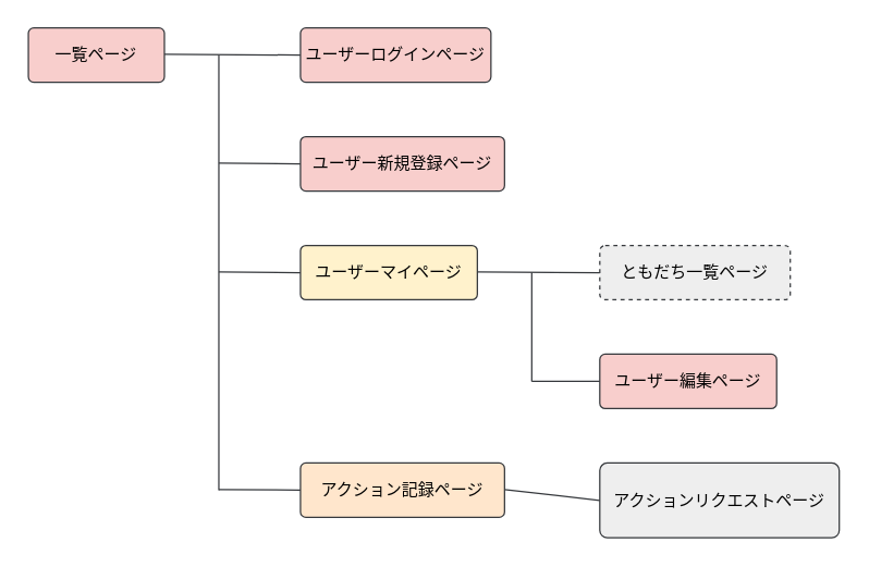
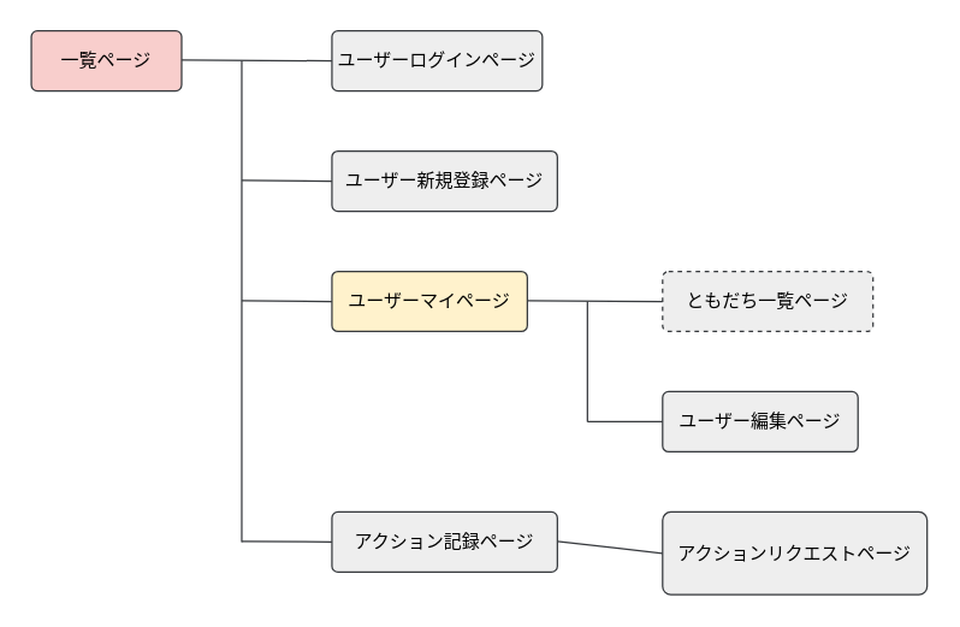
  <mxCell id="0" />
  <mxCell id="1" parent="0" />
  <mxCell id="2" value="一覧ページ" style="rounded=1;arcSize=10;whiteSpace=wrap;html=1;align=center;strokeColor=#36393d;strokeWidth=1;labelBackgroundColor=none;fillColor=#f8cecc;fontStyle=0;fontSize=12;fontColor=#000000;" vertex="1" parent="1"><mxGeometry x="20" y="20" width="100" height="40" as="geometry" /></mxCell>
  <mxCell id="3" value="ともだち一覧ページ" style="rounded=1;arcSize=10;whiteSpace=wrap;html=1;align=center;strokeColor=#36393d;strokeWidth=1;labelBackgroundColor=none;fillColor=#eeeeee;fontStyle=0;fontSize=12;fontColor=#000000;dashed=1;" vertex="1" parent="1"><mxGeometry x="440" y="180" width="140" height="40" as="geometry" /></mxCell>
- <mxCell id="4" value="ユーザー編集ページ" style="rounded=1;arcSize=10;whiteSpace=wrap;html=1;align=center;strokeColor=#36393d;strokeWidth=1;labelBackgroundColor=none;fillColor=#f8cecc;fontStyle=0;fontSize=12;fontColor=#000000;" vertex="1" parent="1"><mxGeometry x="440" y="260" width="130" height="40" as="geometry" /></mxCell>
- <mxCell id="5" value="アクション記録ページ" style="rounded=1;arcSize=10;whiteSpace=wrap;html=1;align=center;strokeColor=#36393d;strokeWidth=1;labelBackgroundColor=none;fillColor=#ffe6cc;fontStyle=0;fontSize=12;fontColor=#000000;" vertex="1" parent="1"><mxGeometry x="220" y="340" width="150" height="40" as="geometry" /></mxCell>
+ <mxCell id="4" value="ユーザー編集ページ" style="rounded=1;arcSize=10;whiteSpace=wrap;html=1;align=center;strokeColor=#36393d;strokeWidth=1;labelBackgroundColor=none;fillColor=#eeeeee;fontStyle=0;fontSize=12;fontColor=#000000;" vertex="1" parent="1"><mxGeometry x="440" y="260" width="130" height="40" as="geometry" /></mxCell>
+ <mxCell id="5" value="アクション記録ページ" style="rounded=1;arcSize=10;whiteSpace=wrap;html=1;align=center;strokeColor=#36393d;strokeWidth=1;labelBackgroundColor=none;fillColor=#eeeeee;fontStyle=0;fontSize=12;fontColor=#000000;" vertex="1" parent="1"><mxGeometry x="220" y="340" width="150" height="40" as="geometry" /></mxCell>
  <mxCell id="6" value="ユーザーマイページ" style="rounded=1;arcSize=10;whiteSpace=wrap;html=1;align=center;strokeColor=#36393d;strokeWidth=1;labelBackgroundColor=none;fillColor=#fff2cc;fontStyle=0;fontSize=12;fontColor=#000000;" vertex="1" parent="1"><mxGeometry x="220" y="180" width="130" height="40" as="geometry" /></mxCell>
- <mxCell id="7" value="ユーザー新規登録ページ" style="rounded=1;arcSize=10;whiteSpace=wrap;html=1;align=center;strokeColor=#36393d;strokeWidth=1;labelBackgroundColor=none;fillColor=#f8cecc;fontStyle=0;fontSize=12;fontColor=#000000;" vertex="1" parent="1"><mxGeometry x="220" y="100" width="150" height="40" as="geometry" /></mxCell>
- <mxCell id="8" value="ユーザーログインページ" style="rounded=1;arcSize=10;whiteSpace=wrap;html=1;align=center;strokeColor=#36393d;strokeWidth=1;labelBackgroundColor=none;fillColor=#f8cecc;fontStyle=0;fontSize=12;fontColor=#000000;" vertex="1" parent="1"><mxGeometry x="220" y="20" width="140" height="40" as="geometry" /></mxCell>
+ <mxCell id="7" value="ユーザー新規登録ページ" style="rounded=1;arcSize=10;whiteSpace=wrap;html=1;align=center;strokeColor=#36393d;strokeWidth=1;labelBackgroundColor=none;fillColor=#eeeeee;fontStyle=0;fontSize=12;fontColor=#000000;" vertex="1" parent="1"><mxGeometry x="220" y="100" width="150" height="40" as="geometry" /></mxCell>
+ <mxCell id="8" value="ユーザーログインページ" style="rounded=1;arcSize=10;whiteSpace=wrap;html=1;align=center;strokeColor=#36393d;strokeWidth=1;labelBackgroundColor=none;fillColor=#eeeeee;fontStyle=0;fontSize=12;fontColor=#000000;" vertex="1" parent="1"><mxGeometry x="220" y="20" width="140" height="40" as="geometry" /></mxCell>
  <mxCell id="9" value="アクションリクエストページ" style="rounded=1;arcSize=10;whiteSpace=wrap;html=1;align=center;strokeColor=#36393d;strokeWidth=1;labelBackgroundColor=none;fillColor=#eeeeee;fontStyle=0;fontSize=12;fontColor=#000000;" vertex="1" parent="1"><mxGeometry x="440" y="340" width="176" height="55" as="geometry" /></mxCell>
  <mxCell id="10" value="" style="endArrow=none;html=1;rounded=0;strokeColor=#36393d;strokeWidth=1;fontColor=#000000;labelBackgroundColor=none;fillColor=#eeeeee;fontStyle=0;fontSize=12;" edge="1" parent="1"><mxGeometry relative="1" as="geometry"><mxPoint x="160" y="40" as="sourcePoint" /><mxPoint x="160" y="360" as="targetPoint" /></mxGeometry></mxCell>
  <mxCell id="11" value="" style="endArrow=none;html=1;rounded=0;strokeColor=#36393d;strokeWidth=1;fontColor=#000000;labelBackgroundColor=none;fillColor=#eeeeee;fontStyle=0;fontSize=12;" edge="1" parent="1"><mxGeometry relative="1" as="geometry"><mxPoint x="120" y="39.5" as="sourcePoint" /><mxPoint x="220" y="40" as="targetPoint" /></mxGeometry></mxCell>
  <mxCell id="12" value="" style="endArrow=none;html=1;rounded=0;strokeColor=#36393d;strokeWidth=1;fontColor=#000000;labelBackgroundColor=none;fillColor=#eeeeee;fontStyle=0;fontSize=12;" edge="1" parent="1"><mxGeometry relative="1" as="geometry"><mxPoint x="160" y="199.5" as="sourcePoint" /><mxPoint x="220" y="200" as="targetPoint" /></mxGeometry></mxCell>
  <mxCell id="13" value="" style="endArrow=none;html=1;rounded=0;strokeColor=#36393d;strokeWidth=1;fontColor=#000000;labelBackgroundColor=none;fillColor=#eeeeee;fontStyle=0;fontSize=12;" edge="1" parent="1"><mxGeometry relative="1" as="geometry"><mxPoint x="160" y="119.5" as="sourcePoint" /><mxPoint x="220" y="120" as="targetPoint" /></mxGeometry></mxCell>
  <mxCell id="14" value="" style="endArrow=none;html=1;rounded=0;strokeColor=#36393d;strokeWidth=1;fontColor=#000000;labelBackgroundColor=none;fillColor=#eeeeee;fontStyle=0;fontSize=12;" edge="1" parent="1"><mxGeometry relative="1" as="geometry"><mxPoint x="160" y="359.5" as="sourcePoint" /><mxPoint x="220" y="360" as="targetPoint" /></mxGeometry></mxCell>
  <mxCell id="15" value="" style="endArrow=none;html=1;rounded=0;entryX=0;entryY=0.5;entryDx=0;entryDy=0;strokeColor=#36393d;strokeWidth=1;fontColor=#000000;labelBackgroundColor=none;fillColor=#eeeeee;fontStyle=0;fontSize=12;" edge="1" parent="1" target="9"><mxGeometry relative="1" as="geometry"><mxPoint x="370" y="359.5" as="sourcePoint" /><mxPoint x="430" y="360" as="targetPoint" /></mxGeometry></mxCell>
  <mxCell id="16" value="" style="endArrow=none;html=1;rounded=0;entryX=0;entryY=0.5;entryDx=0;entryDy=0;strokeColor=#36393d;strokeWidth=1;fontColor=#000000;labelBackgroundColor=none;fillColor=#eeeeee;fontStyle=0;fontSize=12;" edge="1" parent="1" target="3"><mxGeometry relative="1" as="geometry"><mxPoint x="350" y="199.5" as="sourcePoint" /><mxPoint x="420" y="200" as="targetPoint" /></mxGeometry></mxCell>
  <mxCell id="17" value="" style="endArrow=none;html=1;rounded=0;entryX=0;entryY=0.5;entryDx=0;entryDy=0;strokeColor=#36393d;strokeWidth=1;fontColor=#000000;labelBackgroundColor=none;fillColor=#eeeeee;fontStyle=0;fontSize=12;" edge="1" parent="1"><mxGeometry relative="1" as="geometry"><mxPoint x="390" y="280" as="sourcePoint" /><mxPoint x="440" y="280" as="targetPoint" /></mxGeometry></mxCell>
  <mxCell id="18" value="" style="endArrow=none;html=1;rounded=0;strokeColor=#36393d;strokeWidth=1;fontColor=#000000;labelBackgroundColor=none;fillColor=#eeeeee;fontStyle=0;fontSize=12;" edge="1" parent="1"><mxGeometry relative="1" as="geometry"><mxPoint x="390" y="200" as="sourcePoint" /><mxPoint x="390" y="280" as="targetPoint" /></mxGeometry></mxCell>
